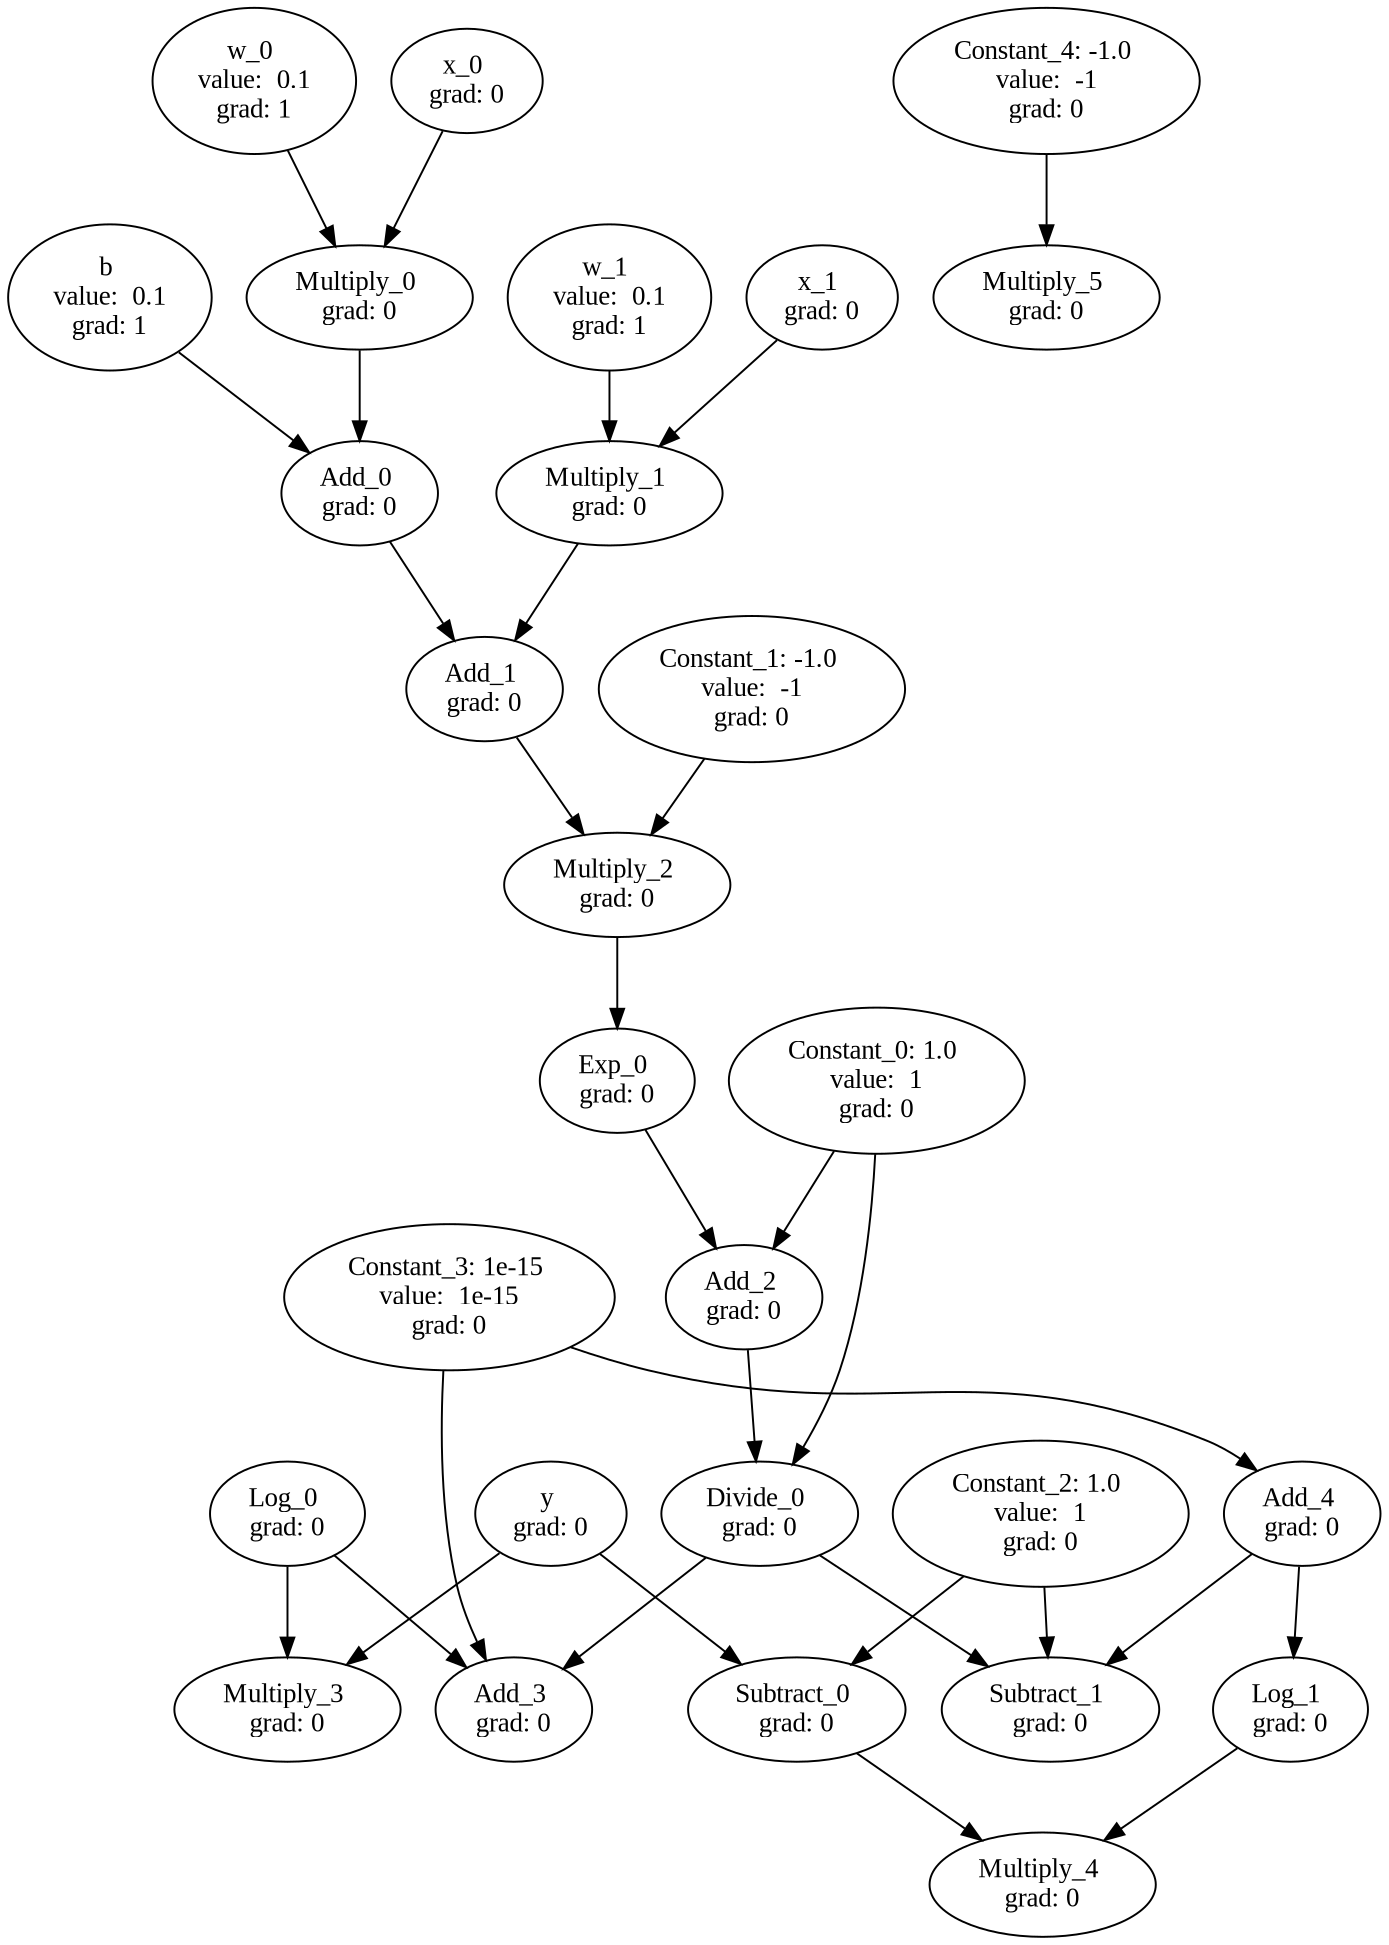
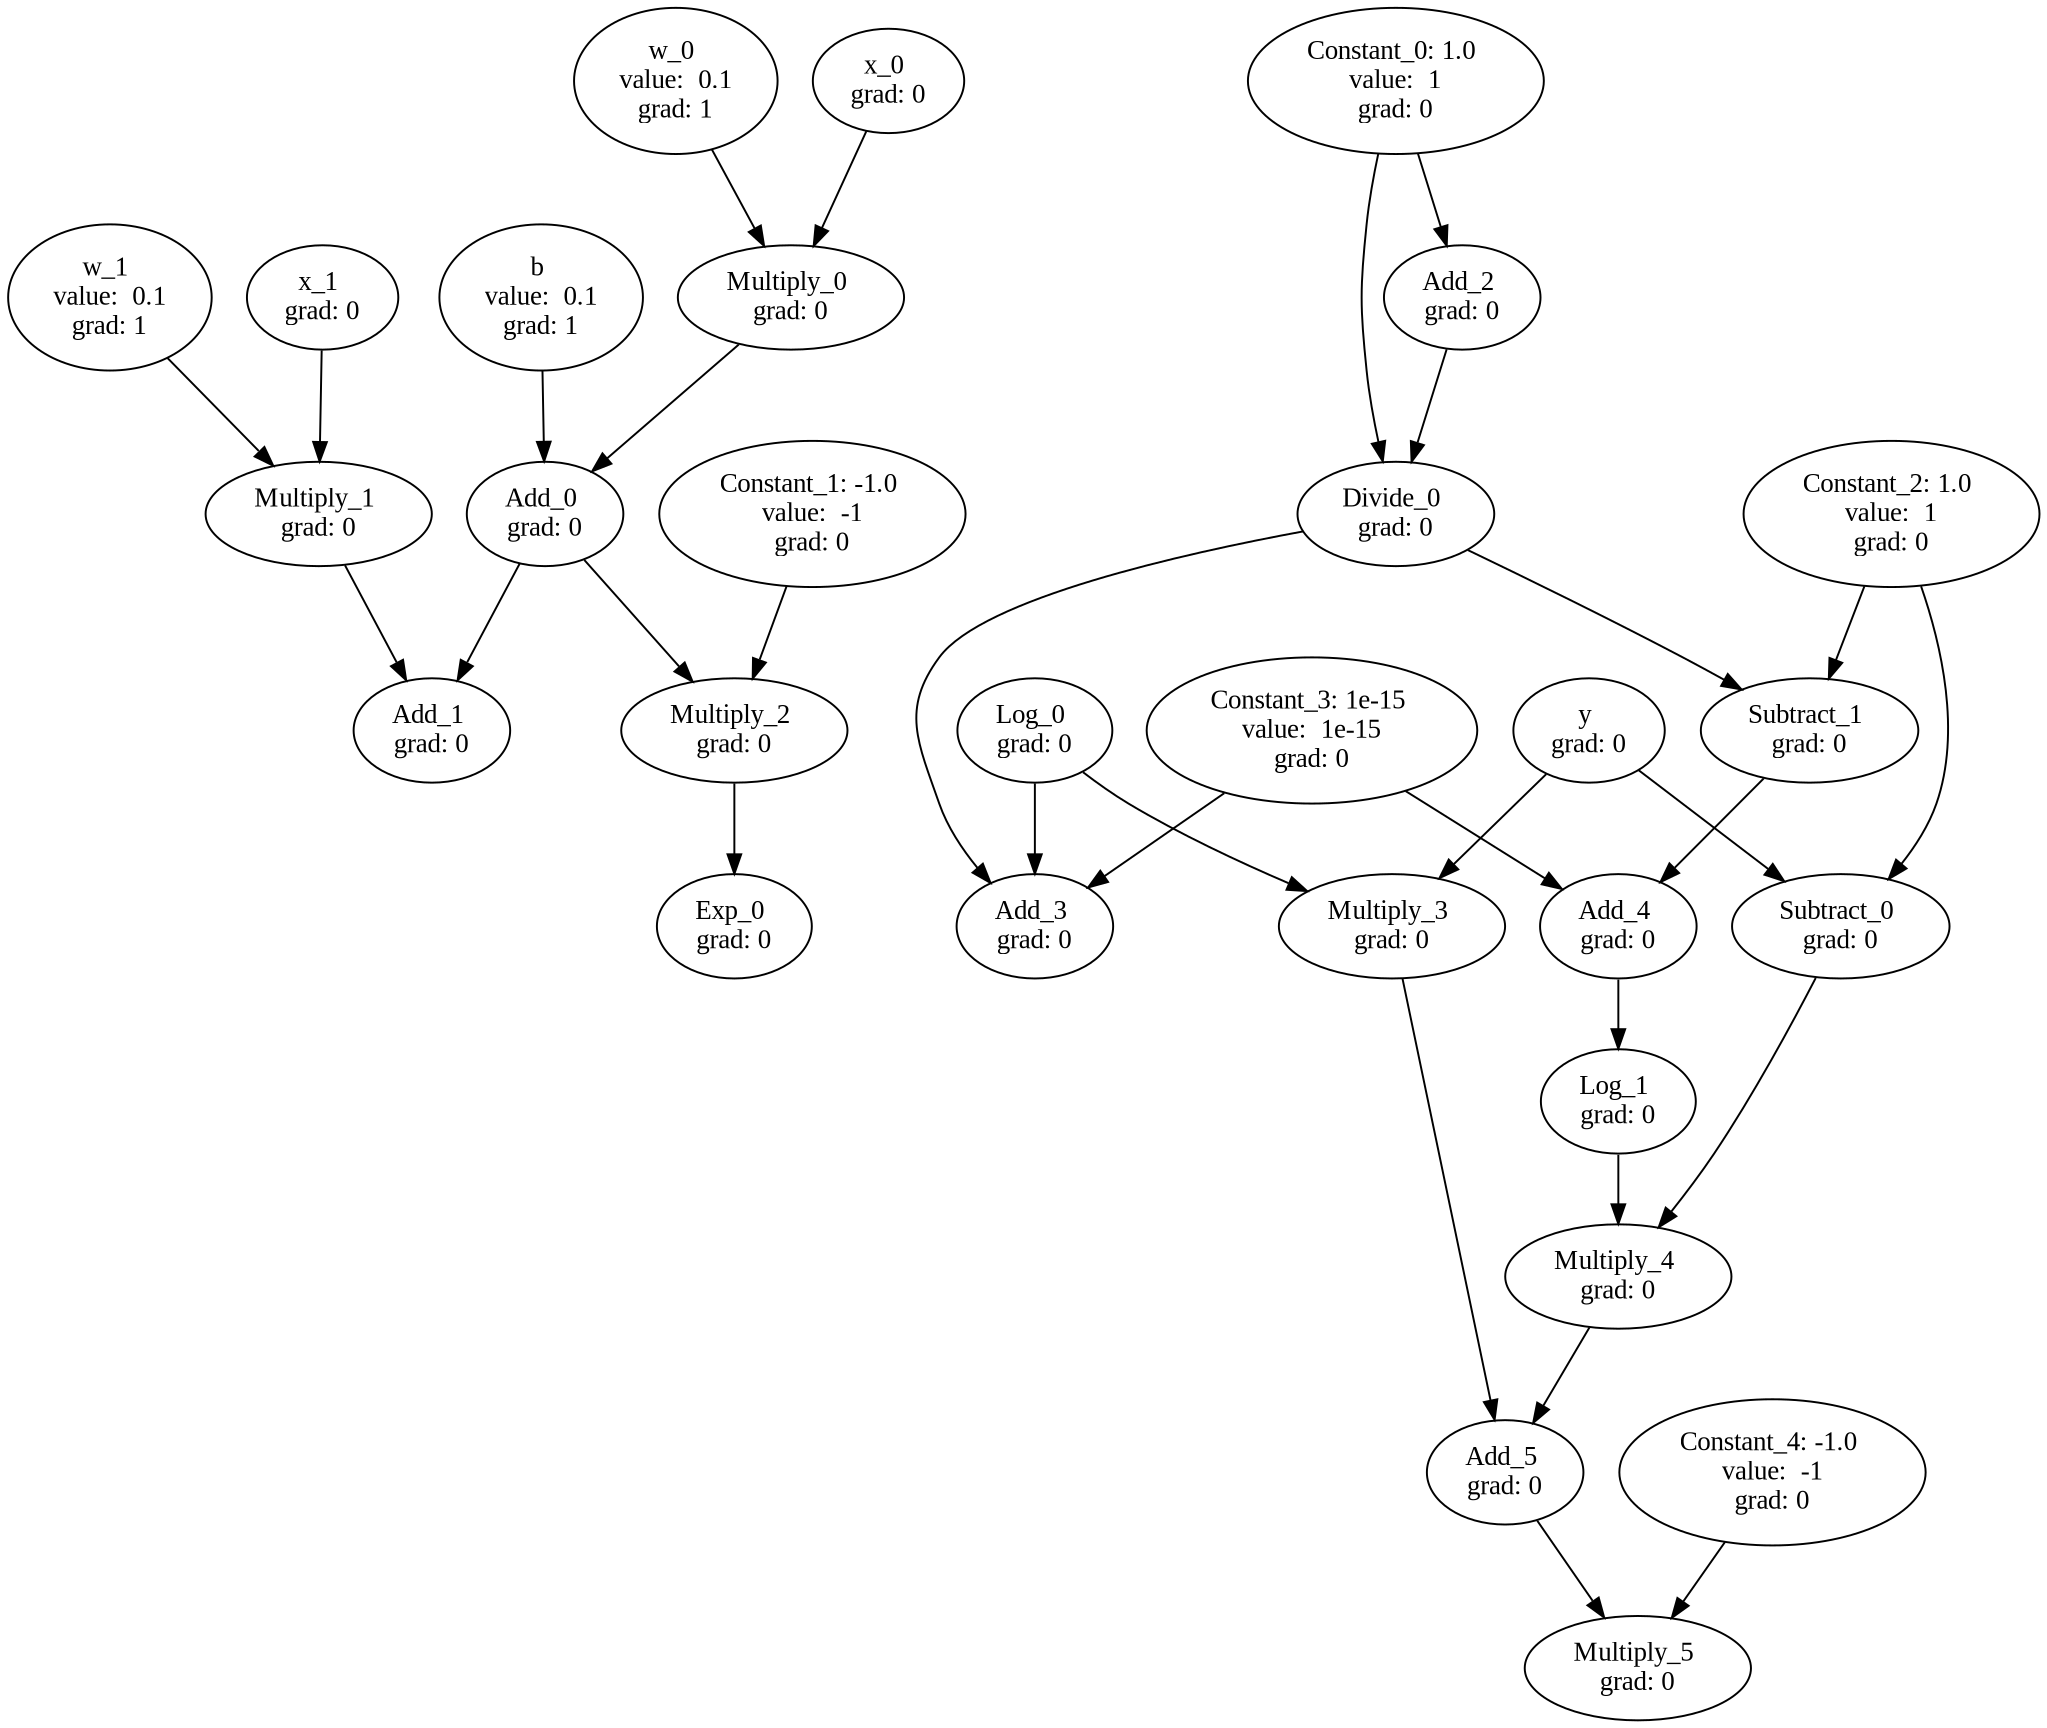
  digraph {
    fontname="Liberation Serif"
    rankdir=TB
    node [fontname="Liberation Serif"]
    edge [fontname="Liberation Serif"]
    n1 [label="b \nvalue:  0.1\ngrad: 1"]
    n2 [label="Add_0 \ngrad: 0"]
    n3 [label="Add_1 \ngrad: 0"]
    n4 [label="w_0 \nvalue:  0.1\ngrad: 1"]
    n5 [label="Multiply_0 \ngrad: 0"]
    n6 [label="x_0 \ngrad: 0"]
    n7 [label="w_1 \nvalue:  0.1\ngrad: 1"]
    n8 [label="Multiply_1 \ngrad: 0"]
    n9 [label="x_1 \ngrad: 0"]
    n10 [label="Multiply_2 \ngrad: 0"]
    n11 [label="Exp_0 \ngrad: 0"]
    n12 [label="Constant_0: 1.0 \nvalue:  1\ngrad: 0"]
    n13 [label="Add_2 \ngrad: 0"]
    n14 [label="Divide_0 \ngrad: 0"]
    n15 [label="Add_3 \ngrad: 0"]
    n16 [label="Subtract_1 \ngrad: 0"]
    n17 [label="Constant_1: -1.0 \nvalue:  -1\ngrad: 0"]
    n18 [label="Add_4 \ngrad: 0"]
    n19 [label="y \ngrad: 0"]
    n20 [label="Multiply_3 \ngrad: 0"]
    n21 [label="Subtract_0 \ngrad: 0"]
+   n22 [label="Add_5 \ngrad: 0"]
    n23 [label="Multiply_4 \ngrad: 0"]
    n24 [label="Constant_2: 1.0 \nvalue:  1\ngrad: 0"]
    n25 [label="Constant_3: 1e-15 \nvalue:  1e-15\ngrad: 0"]
    n26 [label="Log_1 \ngrad: 0"]
    n27 [label="Log_0 \ngrad: 0"]
    n28 [label="Multiply_5 \ngrad: 0"]
    n29 [label="Constant_4: -1.0 \nvalue:  -1\ngrad: 0"]
    n1 -> n2
    n2 -> n3
-   n3 -> n10
+   n2 -> n10
    n4 -> n5
    n5 -> n2
    n6 -> n5
    n7 -> n8
    n8 -> n3
    n9 -> n8
    n10 -> n11
-   n11 -> n13
    n12 -> n13
    n12 -> n14
    n13 -> n14
    n14 -> n15
    n14 -> n16
-   n18 -> n16
+   n16 -> n18
    n17 -> n10
    n18 -> n26
    n19 -> n20
    n19 -> n21
+   n20 -> n22
    n21 -> n23
+   n22 -> n28
+   n23 -> n22
    n24 -> n16
    n24 -> n21
    n25 -> n15
    n25 -> n18
    n26 -> n23
    n27 -> n15
    n27 -> n20
    n29 -> n28
  }
